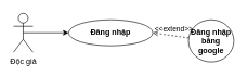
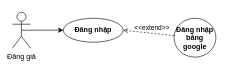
  <mxCell id="0" />
  <mxCell id="1" parent="0" />
- <mxCell id="2" value="Độc giả" style="shape=umlActor;verticalLabelPosition=bottom;verticalAlign=top;html=1;outlineConnect=0;" parent="1" vertex="1"><mxGeometry x="20" y="20" width="30" height="60" as="geometry" /></mxCell>
- <mxCell id="3" value="Đăng nhập" style="ellipse;whiteSpace=wrap;html=1;fontStyle=1" parent="1" vertex="1"><mxGeometry x="105" y="30" width="130" height="40" as="geometry" /></mxCell>
+ <mxCell id="2" value="Đăng giả" style="shape=umlActor;verticalLabelPosition=bottom;verticalAlign=top;html=1;outlineConnect=0;" parent="1" vertex="1"><mxGeometry x="20" y="20" width="30" height="60" as="geometry" /></mxCell>
+ <mxCell id="3" value="Đăng nhập" style="ellipse;whiteSpace=wrap;html=1;fontStyle=1" parent="1" vertex="1"><mxGeometry x="105" y="30" width="100" height="40" as="geometry" /></mxCell>
  <mxCell id="4" value="&lt;b&gt;Đăng nhập&lt;br&gt;bằng google&lt;/b&gt;" style="ellipse;whiteSpace=wrap;html=1;" parent="1" vertex="1"><mxGeometry x="290" y="30" width="70" height="65" as="geometry" /></mxCell>
  <mxCell id="5" value="" style="endArrow=classic;html=1;exitX=0.5;exitY=0.5;exitDx=0;exitDy=0;exitPerimeter=0;" parent="1" source="2" target="3" edge="1"><mxGeometry width="50" height="50" relative="1" as="geometry"><mxPoint x="60" y="45.169" as="sourcePoint" /><mxPoint x="175.4" y="8" as="targetPoint" /></mxGeometry></mxCell>
  <mxCell id="6" value="&amp;lt;&amp;lt;extend&amp;gt;&amp;gt;" style="html=1;verticalAlign=bottom;labelBackgroundColor=none;endArrow=open;endFill=0;dashed=1;entryX=1;entryY=0.5;entryDx=0;entryDy=0;" parent="1" source="4" target="3" edge="1"><mxGeometry x="-0.143" width="160" relative="1" as="geometry"><mxPoint x="130" y="60" as="sourcePoint" /><mxPoint x="290" y="60" as="targetPoint" /><mxPoint as="offset" /></mxGeometry></mxCell>
